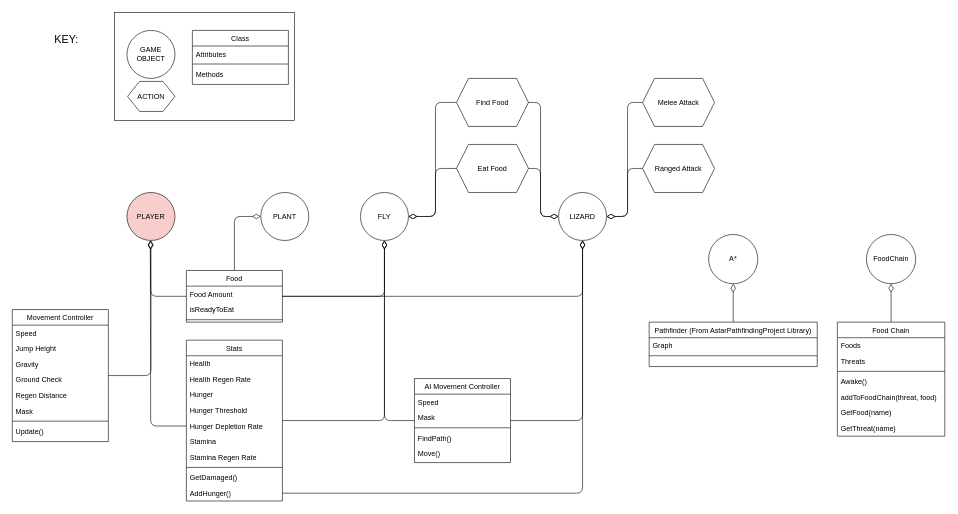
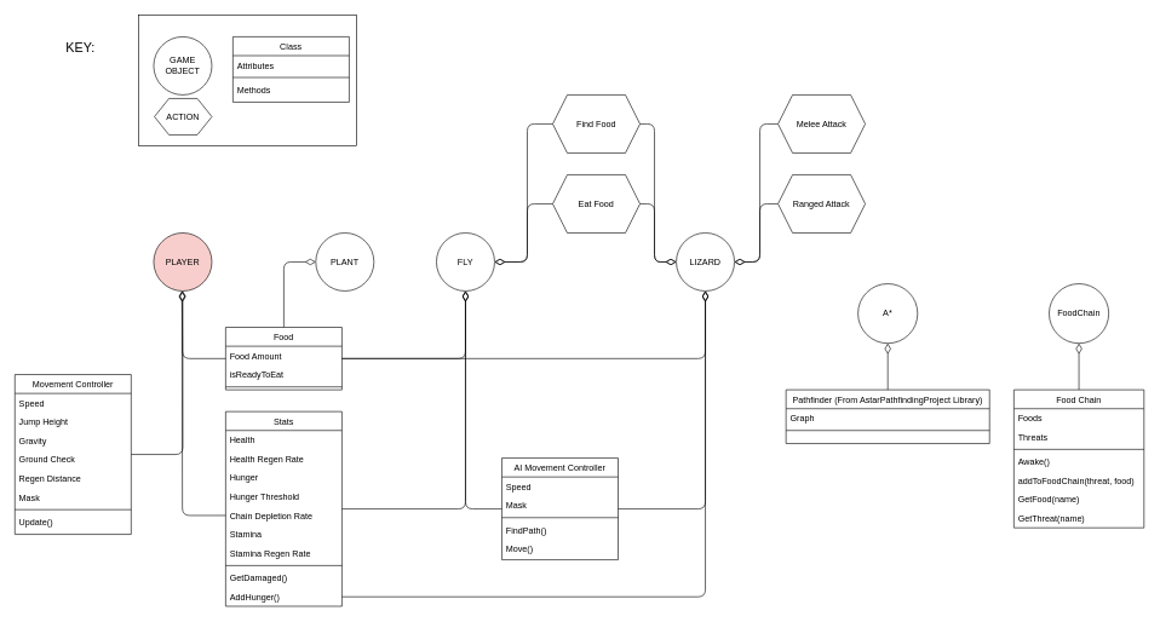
  <mxCell id="0" />
  <mxCell id="1" parent="0" />
  <mxCell id="2" value="" style="rounded=0;whiteSpace=wrap;html=1;fontSize=18;" parent="1" vertex="1"><mxGeometry x="190" y="20" width="300" height="180" as="geometry" /></mxCell>
  <mxCell id="3" value="PLAYER" style="ellipse;whiteSpace=wrap;html=1;aspect=fixed;fillColor=#f8cecc;" parent="1" vertex="1"><mxGeometry x="211" y="320" width="80" height="80" as="geometry" /></mxCell>
  <mxCell id="4" style="edgeStyle=orthogonalEdgeStyle;rounded=1;orthogonalLoop=1;jettySize=auto;html=1;endArrow=diamondThin;endFill=0;endSize=12;" parent="1" source="5" target="3" edge="1"><mxGeometry relative="1" as="geometry" /></mxCell>
  <mxCell id="5" value="Movement Controller" style="swimlane;fontStyle=0;align=center;verticalAlign=top;childLayout=stackLayout;horizontal=1;startSize=26;horizontalStack=0;resizeParent=1;resizeLast=0;collapsible=1;marginBottom=0;rounded=0;shadow=0;strokeWidth=1;" parent="1" vertex="1"><mxGeometry x="20" y="515" width="160" height="220" as="geometry"><mxRectangle x="550" y="140" width="160" height="26" as="alternateBounds" /></mxGeometry></mxCell>
  <mxCell id="6" value="Speed" style="text;align=left;verticalAlign=top;spacingLeft=4;spacingRight=4;overflow=hidden;rotatable=0;points=[[0,0.5],[1,0.5]];portConstraint=eastwest;" parent="5" vertex="1"><mxGeometry y="26" width="160" height="26" as="geometry" /></mxCell>
  <mxCell id="7" value="Jump Height" style="text;align=left;verticalAlign=top;spacingLeft=4;spacingRight=4;overflow=hidden;rotatable=0;points=[[0,0.5],[1,0.5]];portConstraint=eastwest;rounded=0;shadow=0;html=0;" parent="5" vertex="1"><mxGeometry y="52" width="160" height="26" as="geometry" /></mxCell>
  <mxCell id="8" value="Gravity" style="text;align=left;verticalAlign=top;spacingLeft=4;spacingRight=4;overflow=hidden;rotatable=0;points=[[0,0.5],[1,0.5]];portConstraint=eastwest;rounded=0;shadow=0;html=0;" parent="5" vertex="1"><mxGeometry y="78" width="160" height="26" as="geometry" /></mxCell>
  <mxCell id="9" value="Ground Check" style="text;align=left;verticalAlign=top;spacingLeft=4;spacingRight=4;overflow=hidden;rotatable=0;points=[[0,0.5],[1,0.5]];portConstraint=eastwest;rounded=0;shadow=0;html=0;" parent="5" vertex="1"><mxGeometry y="104" width="160" height="26" as="geometry" /></mxCell>
  <mxCell id="10" value="Regen Distance" style="text;align=left;verticalAlign=top;spacingLeft=4;spacingRight=4;overflow=hidden;rotatable=0;points=[[0,0.5],[1,0.5]];portConstraint=eastwest;rounded=0;shadow=0;html=0;" parent="5" vertex="1"><mxGeometry y="130" width="160" height="26" as="geometry" /></mxCell>
  <mxCell id="11" value="Mask" style="text;align=left;verticalAlign=top;spacingLeft=4;spacingRight=4;overflow=hidden;rotatable=0;points=[[0,0.5],[1,0.5]];portConstraint=eastwest;rounded=0;shadow=0;html=0;" parent="5" vertex="1"><mxGeometry y="156" width="160" height="26" as="geometry" /></mxCell>
  <mxCell id="12" value="" style="line;html=1;strokeWidth=1;align=left;verticalAlign=middle;spacingTop=-1;spacingLeft=3;spacingRight=3;rotatable=0;labelPosition=right;points=[];portConstraint=eastwest;" parent="5" vertex="1"><mxGeometry y="182" width="160" height="8" as="geometry" /></mxCell>
  <mxCell id="13" value="Update()" style="text;align=left;verticalAlign=top;spacingLeft=4;spacingRight=4;overflow=hidden;rotatable=0;points=[[0,0.5],[1,0.5]];portConstraint=eastwest;" parent="5" vertex="1"><mxGeometry y="190" width="160" height="26" as="geometry" /></mxCell>
  <mxCell id="14" style="edgeStyle=orthogonalEdgeStyle;rounded=1;orthogonalLoop=1;jettySize=auto;html=1;endArrow=diamondThin;endFill=0;endSize=12;" parent="1" source="18" edge="1"><mxGeometry relative="1" as="geometry"><mxPoint x="250" y="400" as="targetPoint" /></mxGeometry></mxCell>
  <mxCell id="15" style="edgeStyle=orthogonalEdgeStyle;rounded=1;orthogonalLoop=1;jettySize=auto;html=1;entryX=0.5;entryY=1;entryDx=0;entryDy=0;endArrow=diamondThin;endFill=0;endSize=12;" parent="1" source="18" target="35" edge="1"><mxGeometry relative="1" as="geometry" /></mxCell>
  <mxCell id="16" style="edgeStyle=orthogonalEdgeStyle;rounded=1;orthogonalLoop=1;jettySize=auto;html=1;entryX=0.5;entryY=1;entryDx=0;entryDy=0;endArrow=diamondThin;endFill=0;endSize=12;" parent="1" source="18" target="50" edge="1"><mxGeometry relative="1" as="geometry" /></mxCell>
  <mxCell id="17" style="edgeStyle=orthogonalEdgeStyle;rounded=1;orthogonalLoop=1;jettySize=auto;html=1;entryX=0;entryY=0.5;entryDx=0;entryDy=0;endArrow=diamondThin;endFill=0;endSize=12;fontSize=18;" parent="1" source="18" target="78" edge="1"><mxGeometry relative="1" as="geometry" /></mxCell>
  <mxCell id="18" value="Food" style="swimlane;fontStyle=0;align=center;verticalAlign=top;childLayout=stackLayout;horizontal=1;startSize=26;horizontalStack=0;resizeParent=1;resizeLast=0;collapsible=1;marginBottom=0;rounded=0;shadow=0;strokeWidth=1;" parent="1" vertex="1"><mxGeometry x="310" y="450" width="160" height="86" as="geometry"><mxRectangle x="550" y="140" width="160" height="26" as="alternateBounds" /></mxGeometry></mxCell>
  <mxCell id="19" value="Food Amount" style="text;align=left;verticalAlign=top;spacingLeft=4;spacingRight=4;overflow=hidden;rotatable=0;points=[[0,0.5],[1,0.5]];portConstraint=eastwest;" parent="18" vertex="1"><mxGeometry y="26" width="160" height="26" as="geometry" /></mxCell>
  <mxCell id="20" value="isReadyToEat" style="text;align=left;verticalAlign=top;spacingLeft=4;spacingRight=4;overflow=hidden;rotatable=0;points=[[0,0.5],[1,0.5]];portConstraint=eastwest;rounded=0;shadow=0;html=0;" parent="18" vertex="1"><mxGeometry y="52" width="160" height="26" as="geometry" /></mxCell>
  <mxCell id="21" value="" style="line;html=1;strokeWidth=1;align=left;verticalAlign=middle;spacingTop=-1;spacingLeft=3;spacingRight=3;rotatable=0;labelPosition=right;points=[];portConstraint=eastwest;" parent="18" vertex="1"><mxGeometry y="78" width="160" height="8" as="geometry" /></mxCell>
  <mxCell id="22" style="edgeStyle=orthogonalEdgeStyle;rounded=1;orthogonalLoop=1;jettySize=auto;html=1;entryX=0.5;entryY=1;entryDx=0;entryDy=0;endArrow=diamondThin;endFill=0;endSize=12;" parent="1" source="23" target="35" edge="1"><mxGeometry relative="1" as="geometry" /></mxCell>
  <mxCell id="23" value="Stats" style="swimlane;fontStyle=0;align=center;verticalAlign=top;childLayout=stackLayout;horizontal=1;startSize=26;horizontalStack=0;resizeParent=1;resizeLast=0;collapsible=1;marginBottom=0;rounded=0;shadow=0;strokeWidth=1;" parent="1" vertex="1"><mxGeometry x="310" y="566" width="160" height="268" as="geometry"><mxRectangle x="550" y="140" width="160" height="26" as="alternateBounds" /></mxGeometry></mxCell>
  <mxCell id="24" value="Health" style="text;align=left;verticalAlign=top;spacingLeft=4;spacingRight=4;overflow=hidden;rotatable=0;points=[[0,0.5],[1,0.5]];portConstraint=eastwest;" parent="23" vertex="1"><mxGeometry y="26" width="160" height="26" as="geometry" /></mxCell>
  <mxCell id="25" value="Health Regen Rate" style="text;align=left;verticalAlign=top;spacingLeft=4;spacingRight=4;overflow=hidden;rotatable=0;points=[[0,0.5],[1,0.5]];portConstraint=eastwest;rounded=0;shadow=0;html=0;" parent="23" vertex="1"><mxGeometry y="52" width="160" height="26" as="geometry" /></mxCell>
  <mxCell id="26" value="Hunger" style="text;align=left;verticalAlign=top;spacingLeft=4;spacingRight=4;overflow=hidden;rotatable=0;points=[[0,0.5],[1,0.5]];portConstraint=eastwest;rounded=0;shadow=0;html=0;" parent="23" vertex="1"><mxGeometry y="78" width="160" height="26" as="geometry" /></mxCell>
  <mxCell id="27" value="Hunger Threshold" style="text;align=left;verticalAlign=top;spacingLeft=4;spacingRight=4;overflow=hidden;rotatable=0;points=[[0,0.5],[1,0.5]];portConstraint=eastwest;rounded=0;shadow=0;html=0;" parent="23" vertex="1"><mxGeometry y="104" width="160" height="26" as="geometry" /></mxCell>
- <mxCell id="28" value="Hunger Depletion Rate" style="text;align=left;verticalAlign=top;spacingLeft=4;spacingRight=4;overflow=hidden;rotatable=0;points=[[0,0.5],[1,0.5]];portConstraint=eastwest;rounded=0;shadow=0;html=0;" parent="23" vertex="1"><mxGeometry y="130" width="160" height="26" as="geometry" /></mxCell>
+ <mxCell id="28" value="Chain Depletion Rate" style="text;align=left;verticalAlign=top;spacingLeft=4;spacingRight=4;overflow=hidden;rotatable=0;points=[[0,0.5],[1,0.5]];portConstraint=eastwest;rounded=0;shadow=0;html=0;" parent="23" vertex="1"><mxGeometry y="130" width="160" height="26" as="geometry" /></mxCell>
  <mxCell id="29" value="Stamina" style="text;align=left;verticalAlign=top;spacingLeft=4;spacingRight=4;overflow=hidden;rotatable=0;points=[[0,0.5],[1,0.5]];portConstraint=eastwest;rounded=0;shadow=0;html=0;" parent="23" vertex="1"><mxGeometry y="156" width="160" height="26" as="geometry" /></mxCell>
  <mxCell id="30" value="Stamina Regen Rate" style="text;align=left;verticalAlign=top;spacingLeft=4;spacingRight=4;overflow=hidden;rotatable=0;points=[[0,0.5],[1,0.5]];portConstraint=eastwest;rounded=0;shadow=0;html=0;" parent="23" vertex="1"><mxGeometry y="182" width="160" height="26" as="geometry" /></mxCell>
  <mxCell id="31" value="" style="line;html=1;strokeWidth=1;align=left;verticalAlign=middle;spacingTop=-1;spacingLeft=3;spacingRight=3;rotatable=0;labelPosition=right;points=[];portConstraint=eastwest;" parent="23" vertex="1"><mxGeometry y="208" width="160" height="8" as="geometry" /></mxCell>
  <mxCell id="32" value="GetDamaged()" style="text;align=left;verticalAlign=top;spacingLeft=4;spacingRight=4;overflow=hidden;rotatable=0;points=[[0,0.5],[1,0.5]];portConstraint=eastwest;rounded=0;shadow=0;html=0;" parent="23" vertex="1"><mxGeometry y="216" width="160" height="26" as="geometry" /></mxCell>
  <mxCell id="33" value="AddHunger()" style="text;align=left;verticalAlign=top;spacingLeft=4;spacingRight=4;overflow=hidden;rotatable=0;points=[[0,0.5],[1,0.5]];portConstraint=eastwest;rounded=0;shadow=0;html=0;" parent="23" vertex="1"><mxGeometry y="242" width="160" height="26" as="geometry" /></mxCell>
  <mxCell id="34" style="edgeStyle=orthogonalEdgeStyle;rounded=1;orthogonalLoop=1;jettySize=auto;html=1;endArrow=diamondThin;endFill=0;endSize=12;" parent="1" source="28" edge="1"><mxGeometry relative="1" as="geometry"><mxPoint x="250" y="400" as="targetPoint" /></mxGeometry></mxCell>
  <mxCell id="35" value="FLY" style="ellipse;whiteSpace=wrap;html=1;aspect=fixed;" parent="1" vertex="1"><mxGeometry x="600" y="320" width="80" height="80" as="geometry" /></mxCell>
  <mxCell id="36" style="edgeStyle=orthogonalEdgeStyle;rounded=1;orthogonalLoop=1;jettySize=auto;html=1;endArrow=diamondThin;endFill=0;endSize=12;entryX=0.5;entryY=1;entryDx=0;entryDy=0;" parent="1" source="38" target="35" edge="1"><mxGeometry relative="1" as="geometry"><mxPoint x="640" y="410" as="targetPoint" /></mxGeometry></mxCell>
  <mxCell id="37" style="edgeStyle=orthogonalEdgeStyle;rounded=1;orthogonalLoop=1;jettySize=auto;html=1;entryX=0.5;entryY=1;entryDx=0;entryDy=0;endArrow=diamondThin;endFill=0;endSize=12;" parent="1" source="38" target="50" edge="1"><mxGeometry relative="1" as="geometry" /></mxCell>
  <mxCell id="38" value="AI Movement Controller&#10;" style="swimlane;fontStyle=0;align=center;verticalAlign=top;childLayout=stackLayout;horizontal=1;startSize=26;horizontalStack=0;resizeParent=1;resizeLast=0;collapsible=1;marginBottom=0;rounded=0;shadow=0;strokeWidth=1;" parent="1" vertex="1"><mxGeometry x="690" y="630" width="160" height="140" as="geometry"><mxRectangle x="550" y="140" width="160" height="26" as="alternateBounds" /></mxGeometry></mxCell>
  <mxCell id="39" value="Speed" style="text;align=left;verticalAlign=top;spacingLeft=4;spacingRight=4;overflow=hidden;rotatable=0;points=[[0,0.5],[1,0.5]];portConstraint=eastwest;" parent="38" vertex="1"><mxGeometry y="26" width="160" height="26" as="geometry" /></mxCell>
  <mxCell id="40" value="Mask" style="text;align=left;verticalAlign=top;spacingLeft=4;spacingRight=4;overflow=hidden;rotatable=0;points=[[0,0.5],[1,0.5]];portConstraint=eastwest;rounded=0;shadow=0;html=0;" parent="38" vertex="1"><mxGeometry y="52" width="160" height="26" as="geometry" /></mxCell>
  <mxCell id="41" value="" style="line;html=1;strokeWidth=1;align=left;verticalAlign=middle;spacingTop=-1;spacingLeft=3;spacingRight=3;rotatable=0;labelPosition=right;points=[];portConstraint=eastwest;" parent="38" vertex="1"><mxGeometry y="78" width="160" height="8" as="geometry" /></mxCell>
  <mxCell id="42" value="FindPath()" style="text;align=left;verticalAlign=top;spacingLeft=4;spacingRight=4;overflow=hidden;rotatable=0;points=[[0,0.5],[1,0.5]];portConstraint=eastwest;" parent="38" vertex="1"><mxGeometry y="86" width="160" height="26" as="geometry" /></mxCell>
  <mxCell id="43" value="Move()" style="text;align=left;verticalAlign=top;spacingLeft=4;spacingRight=4;overflow=hidden;rotatable=0;points=[[0,0.5],[1,0.5]];portConstraint=eastwest;" parent="38" vertex="1"><mxGeometry y="112" width="160" height="26" as="geometry" /></mxCell>
  <mxCell id="44" style="edgeStyle=orthogonalEdgeStyle;rounded=1;orthogonalLoop=1;jettySize=auto;html=1;entryX=1;entryY=0.5;entryDx=0;entryDy=0;endArrow=diamondThin;endFill=0;endSize=12;" parent="1" source="46" target="35" edge="1"><mxGeometry relative="1" as="geometry" /></mxCell>
  <mxCell id="45" style="edgeStyle=orthogonalEdgeStyle;rounded=1;orthogonalLoop=1;jettySize=auto;html=1;entryX=0;entryY=0.5;entryDx=0;entryDy=0;endArrow=diamondThin;endFill=0;endSize=12;" parent="1" source="46" target="50" edge="1"><mxGeometry relative="1" as="geometry" /></mxCell>
  <mxCell id="46" value="Eat Food" style="shape=hexagon;perimeter=hexagonPerimeter2;whiteSpace=wrap;html=1;fixedSize=1;" parent="1" vertex="1"><mxGeometry x="760" y="240" width="120" height="80" as="geometry" /></mxCell>
  <mxCell id="47" style="edgeStyle=orthogonalEdgeStyle;rounded=1;orthogonalLoop=1;jettySize=auto;html=1;entryX=1;entryY=0.5;entryDx=0;entryDy=0;endArrow=diamondThin;endFill=0;endSize=12;" parent="1" source="49" target="35" edge="1"><mxGeometry relative="1" as="geometry" /></mxCell>
  <mxCell id="48" style="edgeStyle=orthogonalEdgeStyle;rounded=1;orthogonalLoop=1;jettySize=auto;html=1;entryX=0;entryY=0.5;entryDx=0;entryDy=0;endArrow=diamondThin;endFill=0;endSize=12;" parent="1" source="49" target="50" edge="1"><mxGeometry relative="1" as="geometry" /></mxCell>
  <mxCell id="49" value="Find Food" style="shape=hexagon;perimeter=hexagonPerimeter2;whiteSpace=wrap;html=1;fixedSize=1;" parent="1" vertex="1"><mxGeometry x="760" y="130" width="120" height="80" as="geometry" /></mxCell>
  <mxCell id="50" value="LIZARD" style="ellipse;whiteSpace=wrap;html=1;aspect=fixed;" parent="1" vertex="1"><mxGeometry x="930" y="320" width="80" height="80" as="geometry" /></mxCell>
  <mxCell id="51" style="edgeStyle=orthogonalEdgeStyle;rounded=1;orthogonalLoop=1;jettySize=auto;html=1;entryX=0.5;entryY=1;entryDx=0;entryDy=0;endArrow=diamondThin;endFill=0;endSize=12;" parent="1" source="33" target="50" edge="1"><mxGeometry relative="1" as="geometry" /></mxCell>
  <mxCell id="52" style="edgeStyle=orthogonalEdgeStyle;rounded=1;orthogonalLoop=1;jettySize=auto;html=1;entryX=1;entryY=0.5;entryDx=0;entryDy=0;endArrow=diamondThin;endFill=0;endSize=12;" parent="1" source="53" target="50" edge="1"><mxGeometry relative="1" as="geometry" /></mxCell>
  <mxCell id="53" value="Melee Attack" style="shape=hexagon;perimeter=hexagonPerimeter2;whiteSpace=wrap;html=1;fixedSize=1;" parent="1" vertex="1"><mxGeometry x="1070" y="130" width="120" height="80" as="geometry" /></mxCell>
  <mxCell id="54" style="edgeStyle=orthogonalEdgeStyle;rounded=1;orthogonalLoop=1;jettySize=auto;html=1;endArrow=diamondThin;endFill=0;endSize=12;entryX=1;entryY=0.5;entryDx=0;entryDy=0;" parent="1" source="55" target="50" edge="1"><mxGeometry relative="1" as="geometry"><mxPoint x="1020" y="360" as="targetPoint" /><Array as="points"><mxPoint x="1045" y="280" /><mxPoint x="1045" y="360" /></Array></mxGeometry></mxCell>
  <mxCell id="55" value="Ranged Attack" style="shape=hexagon;perimeter=hexagonPerimeter2;whiteSpace=wrap;html=1;fixedSize=1;" parent="1" vertex="1"><mxGeometry x="1070" y="240" width="120" height="80" as="geometry" /></mxCell>
  <mxCell id="56" value="KEY:" style="text;html=1;align=center;verticalAlign=middle;resizable=0;points=[];autosize=1;fontSize=18;" parent="1" vertex="1"><mxGeometry x="80" y="50" width="60" height="30" as="geometry" /></mxCell>
  <mxCell id="57" value="ACTION" style="shape=hexagon;perimeter=hexagonPerimeter2;whiteSpace=wrap;html=1;fixedSize=1;" parent="1" vertex="1"><mxGeometry x="212" y="135" width="79" height="50" as="geometry" /></mxCell>
  <mxCell id="58" value="GAME OBJECT" style="ellipse;whiteSpace=wrap;html=1;aspect=fixed;" parent="1" vertex="1"><mxGeometry x="211" y="50" width="80" height="80" as="geometry" /></mxCell>
  <mxCell id="59" value="Class" style="swimlane;fontStyle=0;align=center;verticalAlign=top;childLayout=stackLayout;horizontal=1;startSize=26;horizontalStack=0;resizeParent=1;resizeLast=0;collapsible=1;marginBottom=0;rounded=0;shadow=0;strokeWidth=1;" parent="1" vertex="1"><mxGeometry x="320" y="50" width="160" height="90" as="geometry"><mxRectangle x="550" y="140" width="160" height="26" as="alternateBounds" /></mxGeometry></mxCell>
  <mxCell id="60" value="Attributes" style="text;align=left;verticalAlign=top;spacingLeft=4;spacingRight=4;overflow=hidden;rotatable=0;points=[[0,0.5],[1,0.5]];portConstraint=eastwest;" parent="59" vertex="1"><mxGeometry y="26" width="160" height="26" as="geometry" /></mxCell>
  <mxCell id="61" value="" style="line;html=1;strokeWidth=1;align=left;verticalAlign=middle;spacingTop=-1;spacingLeft=3;spacingRight=3;rotatable=0;labelPosition=right;points=[];portConstraint=eastwest;" parent="59" vertex="1"><mxGeometry y="52" width="160" height="8" as="geometry" /></mxCell>
  <mxCell id="62" value="Methods" style="text;align=left;verticalAlign=top;spacingLeft=4;spacingRight=4;overflow=hidden;rotatable=0;points=[[0,0.5],[1,0.5]];portConstraint=eastwest;rounded=0;shadow=0;html=0;" parent="59" vertex="1"><mxGeometry y="60" width="160" height="26" as="geometry" /></mxCell>
  <mxCell id="63" value="A*" style="ellipse;whiteSpace=wrap;html=1;aspect=fixed;" parent="1" vertex="1"><mxGeometry x="1180" y="390" width="82" height="82" as="geometry" /></mxCell>
  <mxCell id="64" style="edgeStyle=orthogonalEdgeStyle;rounded=1;orthogonalLoop=1;jettySize=auto;html=1;entryX=0.5;entryY=1;entryDx=0;entryDy=0;endArrow=diamondThin;endFill=0;endSize=12;fontSize=18;" parent="1" source="65" target="63" edge="1"><mxGeometry relative="1" as="geometry" /></mxCell>
  <mxCell id="65" value="Pathfinder (From AstarPathfindingProject Library)" style="swimlane;fontStyle=0;align=center;verticalAlign=top;childLayout=stackLayout;horizontal=1;startSize=26;horizontalStack=0;resizeParent=1;resizeLast=0;collapsible=1;marginBottom=0;rounded=0;shadow=0;strokeWidth=1;" parent="1" vertex="1"><mxGeometry x="1081" y="536" width="280" height="74" as="geometry"><mxRectangle x="1888" y="316" width="160" height="26" as="alternateBounds" /></mxGeometry></mxCell>
  <mxCell id="66" value="Graph" style="text;align=left;verticalAlign=top;spacingLeft=4;spacingRight=4;overflow=hidden;rotatable=0;points=[[0,0.5],[1,0.5]];portConstraint=eastwest;rounded=0;shadow=0;html=0;" parent="65" vertex="1"><mxGeometry y="26" width="280" height="26" as="geometry" /></mxCell>
  <mxCell id="67" value="" style="line;html=1;strokeWidth=1;align=left;verticalAlign=middle;spacingTop=-1;spacingLeft=3;spacingRight=3;rotatable=0;labelPosition=right;points=[];portConstraint=eastwest;" parent="65" vertex="1"><mxGeometry y="52" width="280" height="8" as="geometry" /></mxCell>
  <mxCell id="68" value="FoodChain" style="ellipse;whiteSpace=wrap;html=1;aspect=fixed;" parent="1" vertex="1"><mxGeometry x="1443" y="390" width="82" height="82" as="geometry" /></mxCell>
  <mxCell id="69" style="edgeStyle=orthogonalEdgeStyle;rounded=1;orthogonalLoop=1;jettySize=auto;html=1;entryX=0.5;entryY=1;entryDx=0;entryDy=0;endArrow=diamondThin;endFill=0;endSize=12;fontSize=18;" parent="1" source="70" target="68" edge="1"><mxGeometry relative="1" as="geometry" /></mxCell>
  <mxCell id="70" value="Food Chain" style="swimlane;fontStyle=0;align=center;verticalAlign=top;childLayout=stackLayout;horizontal=1;startSize=26;horizontalStack=0;resizeParent=1;resizeLast=0;collapsible=1;marginBottom=0;rounded=0;shadow=0;strokeWidth=1;" parent="1" vertex="1"><mxGeometry x="1394.5" y="536" width="179" height="190" as="geometry"><mxRectangle x="550" y="140" width="160" height="26" as="alternateBounds" /></mxGeometry></mxCell>
  <mxCell id="71" value="Foods" style="text;align=left;verticalAlign=top;spacingLeft=4;spacingRight=4;overflow=hidden;rotatable=0;points=[[0,0.5],[1,0.5]];portConstraint=eastwest;" parent="70" vertex="1"><mxGeometry y="26" width="179" height="26" as="geometry" /></mxCell>
  <mxCell id="72" value="Threats" style="text;align=left;verticalAlign=top;spacingLeft=4;spacingRight=4;overflow=hidden;rotatable=0;points=[[0,0.5],[1,0.5]];portConstraint=eastwest;rounded=0;shadow=0;html=0;" parent="70" vertex="1"><mxGeometry y="52" width="179" height="26" as="geometry" /></mxCell>
  <mxCell id="73" value="" style="line;html=1;strokeWidth=1;align=left;verticalAlign=middle;spacingTop=-1;spacingLeft=3;spacingRight=3;rotatable=0;labelPosition=right;points=[];portConstraint=eastwest;" parent="70" vertex="1"><mxGeometry y="78" width="179" height="8" as="geometry" /></mxCell>
  <mxCell id="74" value="Awake()" style="text;align=left;verticalAlign=top;spacingLeft=4;spacingRight=4;overflow=hidden;rotatable=0;points=[[0,0.5],[1,0.5]];portConstraint=eastwest;" parent="70" vertex="1"><mxGeometry y="86" width="179" height="26" as="geometry" /></mxCell>
  <mxCell id="75" value="addToFoodChain(threat, food)" style="text;align=left;verticalAlign=top;spacingLeft=4;spacingRight=4;overflow=hidden;rotatable=0;points=[[0,0.5],[1,0.5]];portConstraint=eastwest;" parent="70" vertex="1"><mxGeometry y="112" width="179" height="26" as="geometry" /></mxCell>
  <mxCell id="76" value="GetFood(name)" style="text;align=left;verticalAlign=top;spacingLeft=4;spacingRight=4;overflow=hidden;rotatable=0;points=[[0,0.5],[1,0.5]];portConstraint=eastwest;" parent="70" vertex="1"><mxGeometry y="138" width="179" height="26" as="geometry" /></mxCell>
  <mxCell id="77" value="GetThreat(name)" style="text;align=left;verticalAlign=top;spacingLeft=4;spacingRight=4;overflow=hidden;rotatable=0;points=[[0,0.5],[1,0.5]];portConstraint=eastwest;" parent="70" vertex="1"><mxGeometry y="164" width="179" height="26" as="geometry" /></mxCell>
  <mxCell id="78" value="PLANT" style="ellipse;whiteSpace=wrap;html=1;aspect=fixed;" parent="1" vertex="1"><mxGeometry x="434" y="320" width="80" height="80" as="geometry" /></mxCell>
